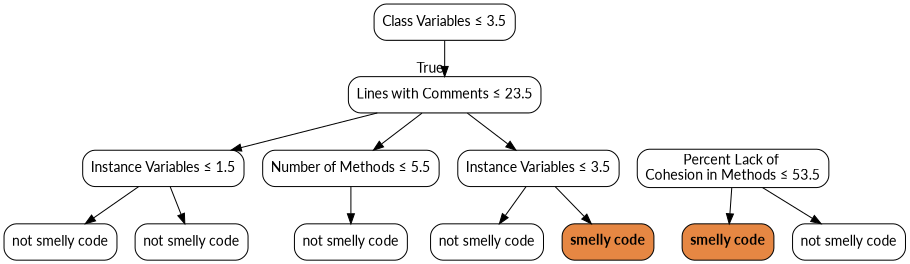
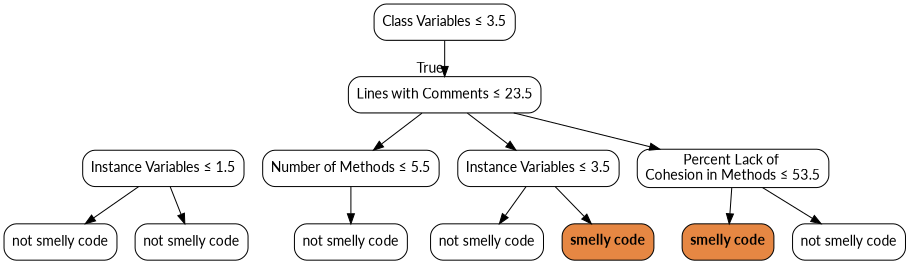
  digraph {
    fontname=Lato
    node [color=black fillcolor="#FFFFFF" fontname=Lato shape=box style="filled, rounded"]
    edge [fontname=Lato]
    n1 [label=<Class Variables &le; 3.5>]
    n2 [label=<Lines with Comments &le; 23.5>]
    n3 [label=<Instance Variables &le; 1.5>]
    n4 [label=<Number of Methods &le; 5.5>]
    n5 [label=<Instance Variables &le; 3.5>]
    n6 [label=<Percent Lack of <br/>Cohesion in Methods &le; 53.5>]
    n7 [fillcolor="#e68743" label=<<b>smelly code</b>>]
    n8 [label=<not smelly code>]
    n9 [label=<not smelly code>]
    n10 [label=<not smelly code>]
    n11 [label=<not smelly code>]
    n12 [label=<not smelly code>]
    n13 [fillcolor="#e68743" label=<<b>smelly code</b>>]
    n1 -> n2 [headlabel=True labelangle=45 labeldistance=2.5]
-   n2 -> n3
+   n2 -> n6
    n2 -> n4
    n2 -> n5
    n3 -> n9
    n3 -> n10
    n4 -> n11
    n5 -> n12
    n5 -> n13
    n6 -> n7
    n6 -> n8
  }
